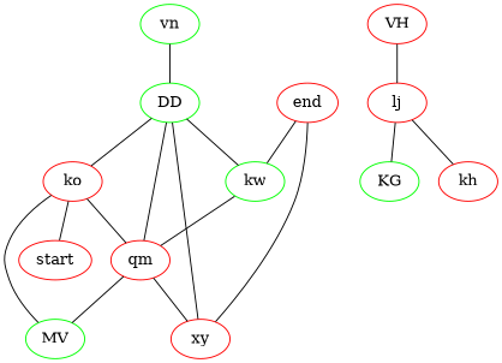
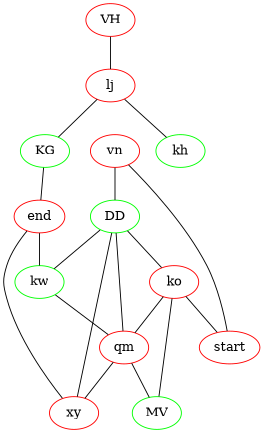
  graph {
    node [color=red]
-   n1 [color=green label=vn]
+   n1 [label=vn]
    n2 [color=green label=DD]
    n3 [label=ko]
    n4 [label=xy]
    n5 [color=green label=kw]
    n6 [label=qm]
    n7 [color=green label=MV]
    n8 [label=start]
    n9 [label=end]
    n10 [color=green label=KG]
    n11 [label=lj]
-   n12 [label=kh]
+   n12 [color=green label=kh]
    n13 [label=VH]
    n1 -- n2
    n2 -- n3
    n2 -- n4
    n2 -- n5
    n3 -- n6
    n3 -- n7
    n3 -- n8
    n5 -- n6
    n6 -- n2
    n6 -- n4
    n6 -- n7
+   n8 -- n1
    n9 -- n4
    n9 -- n5
+   n10 -- n9
    n11 -- n10
    n11 -- n12
    n13 -- n11
  }
